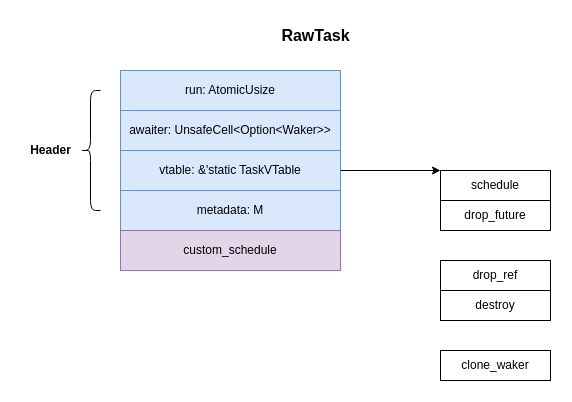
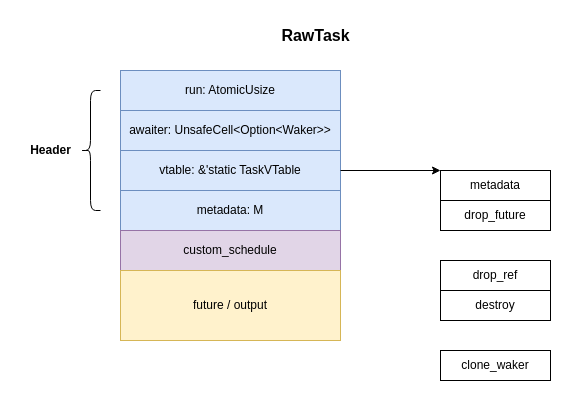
  <mxCell id="0" />
  <mxCell id="1" parent="0" />
  <mxCell id="2" value="run: AtomicUsize" style="rounded=0;whiteSpace=wrap;html=1;fillColor=#dae8fc;strokeColor=#6c8ebf;" parent="1" vertex="1"><mxGeometry x="120" y="70" width="220" height="40" as="geometry" /></mxCell>
  <mxCell id="3" value="awaiter: UnsafeCell&amp;lt;Option&amp;lt;Waker&amp;gt;&amp;gt;" style="rounded=0;whiteSpace=wrap;html=1;fillColor=#dae8fc;strokeColor=#6c8ebf;" parent="1" vertex="1"><mxGeometry x="120" y="110" width="220" height="40" as="geometry" /></mxCell>
  <mxCell id="4" value="vtable: &amp;amp;'static TaskVTable" style="rounded=0;whiteSpace=wrap;html=1;fillColor=#dae8fc;strokeColor=#6c8ebf;" parent="1" vertex="1"><mxGeometry x="120" y="150" width="220" height="40" as="geometry" /></mxCell>
  <mxCell id="5" value="metadata: M" style="rounded=0;whiteSpace=wrap;html=1;fillColor=#dae8fc;strokeColor=#6c8ebf;" parent="1" vertex="1"><mxGeometry x="120" y="190" width="220" height="40" as="geometry" /></mxCell>
  <mxCell id="6" value="" style="shape=curlyBracket;whiteSpace=wrap;html=1;rounded=1;labelPosition=left;verticalLabelPosition=middle;align=right;verticalAlign=middle;" parent="1" vertex="1"><mxGeometry x="80" y="90" width="20" height="120" as="geometry" /></mxCell>
  <mxCell id="7" value="Header" style="text;html=1;align=center;verticalAlign=middle;resizable=0;points=[];autosize=1;strokeColor=none;fillColor=none;fontStyle=1" parent="1" vertex="1"><mxGeometry x="20" y="135" width="60" height="30" as="geometry" /></mxCell>
  <mxCell id="8" value="custom_schedule" style="rounded=0;whiteSpace=wrap;html=1;fillColor=#e1d5e7;strokeColor=#9673a6;" parent="1" vertex="1"><mxGeometry x="120" y="230" width="220" height="40" as="geometry" /></mxCell>
- <mxCell id="10" value="schedule" style="rounded=0;whiteSpace=wrap;html=1;" parent="1" vertex="1"><mxGeometry x="440" y="170" width="110" height="30" as="geometry" /></mxCell>
+ <mxCell id="9" value="future / output" style="rounded=0;whiteSpace=wrap;html=1;fillColor=#fff2cc;strokeColor=#d6b656;" parent="1" vertex="1"><mxGeometry x="120" y="270" width="220" height="70" as="geometry" /></mxCell>
+ <mxCell id="10" value="metadata" style="rounded=0;whiteSpace=wrap;html=1;" parent="1" vertex="1"><mxGeometry x="440" y="170" width="110" height="30" as="geometry" /></mxCell>
  <mxCell id="11" value="" style="endArrow=classic;html=1;rounded=0;exitX=1;exitY=0.5;exitDx=0;exitDy=0;" parent="1" source="4" edge="1"><mxGeometry width="50" height="50" relative="1" as="geometry"><mxPoint x="390" y="190" as="sourcePoint" /><mxPoint x="440" y="170" as="targetPoint" /></mxGeometry></mxCell>
  <mxCell id="12" value="drop_future" style="rounded=0;whiteSpace=wrap;html=1;" parent="1" vertex="1"><mxGeometry x="440" y="200" width="110" height="30" as="geometry" /></mxCell>
  <mxCell id="13" value="drop_ref" style="rounded=0;whiteSpace=wrap;html=1;" parent="1" vertex="1"><mxGeometry x="440" y="260" width="110" height="30" as="geometry" /></mxCell>
  <mxCell id="14" value="destroy" style="rounded=0;whiteSpace=wrap;html=1;" parent="1" vertex="1"><mxGeometry x="440" y="290" width="110" height="30" as="geometry" /></mxCell>
  <mxCell id="15" value="clone_waker" style="rounded=0;whiteSpace=wrap;html=1;" parent="1" vertex="1"><mxGeometry x="440" y="350" width="110" height="30" as="geometry" /></mxCell>
  <mxCell id="16" value="RawTask" style="text;html=1;align=center;verticalAlign=middle;resizable=0;points=[];autosize=1;strokeColor=none;fillColor=none;fontStyle=1;fontSize=16;" parent="1" vertex="1"><mxGeometry x="270" y="20" width="90" height="30" as="geometry" /></mxCell>
